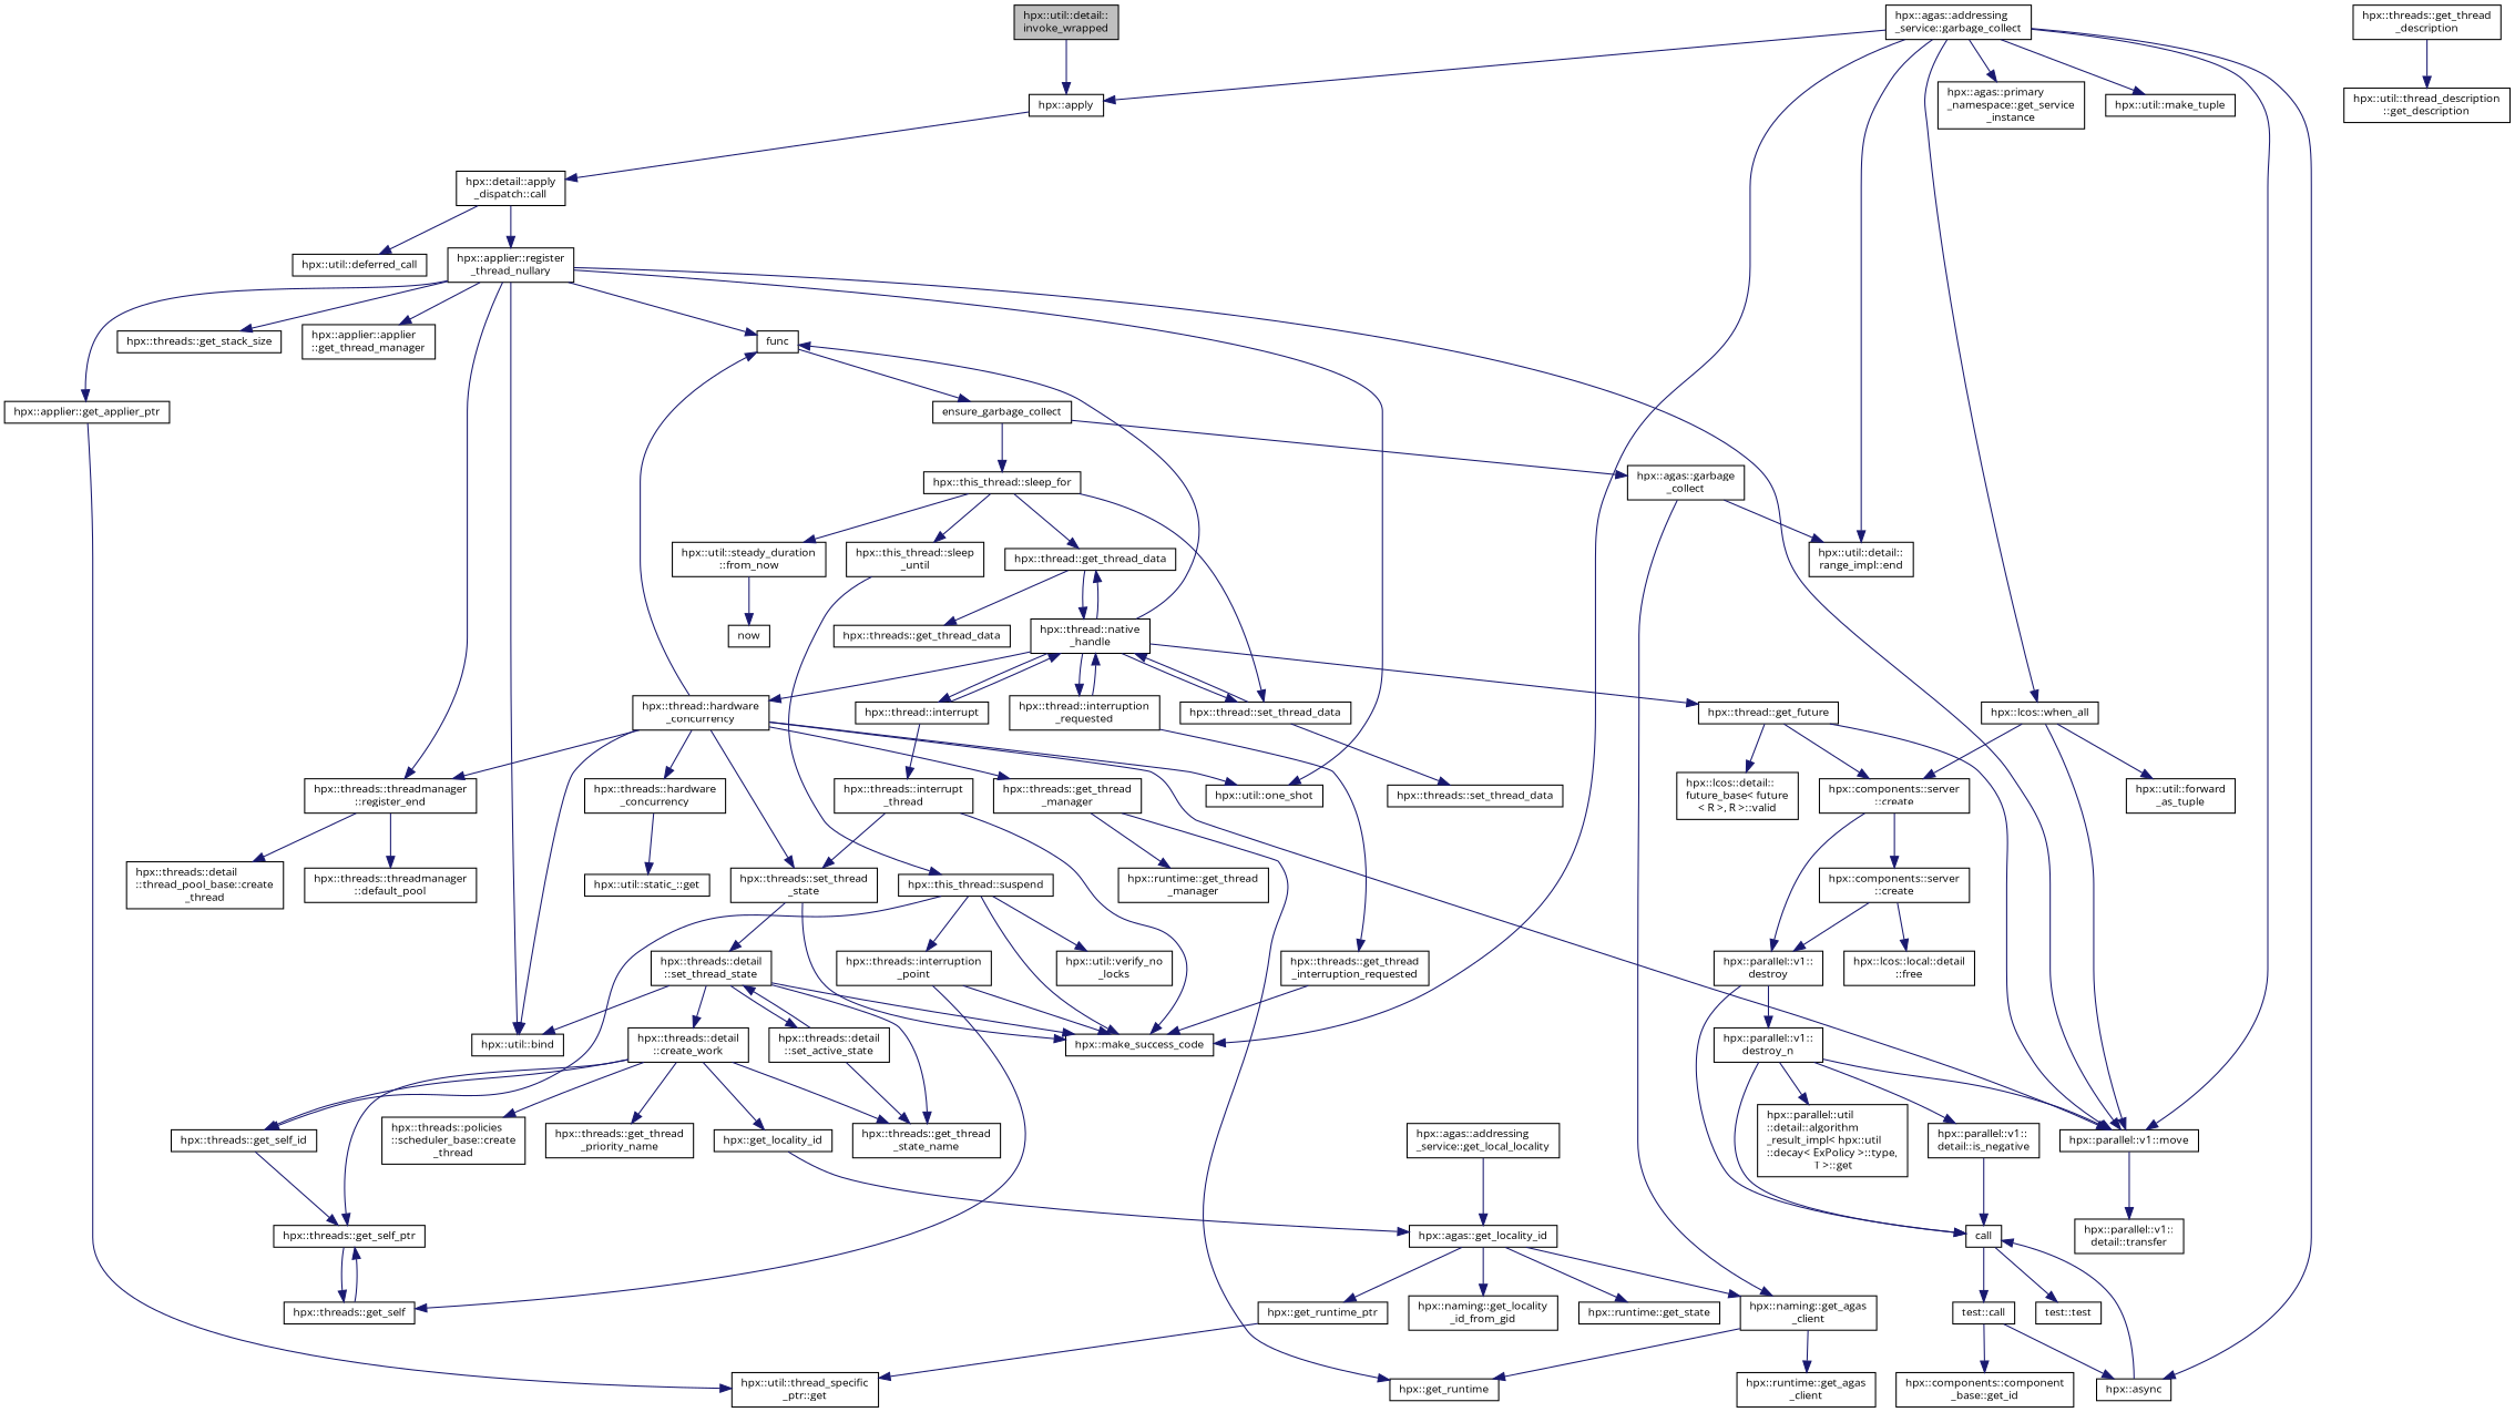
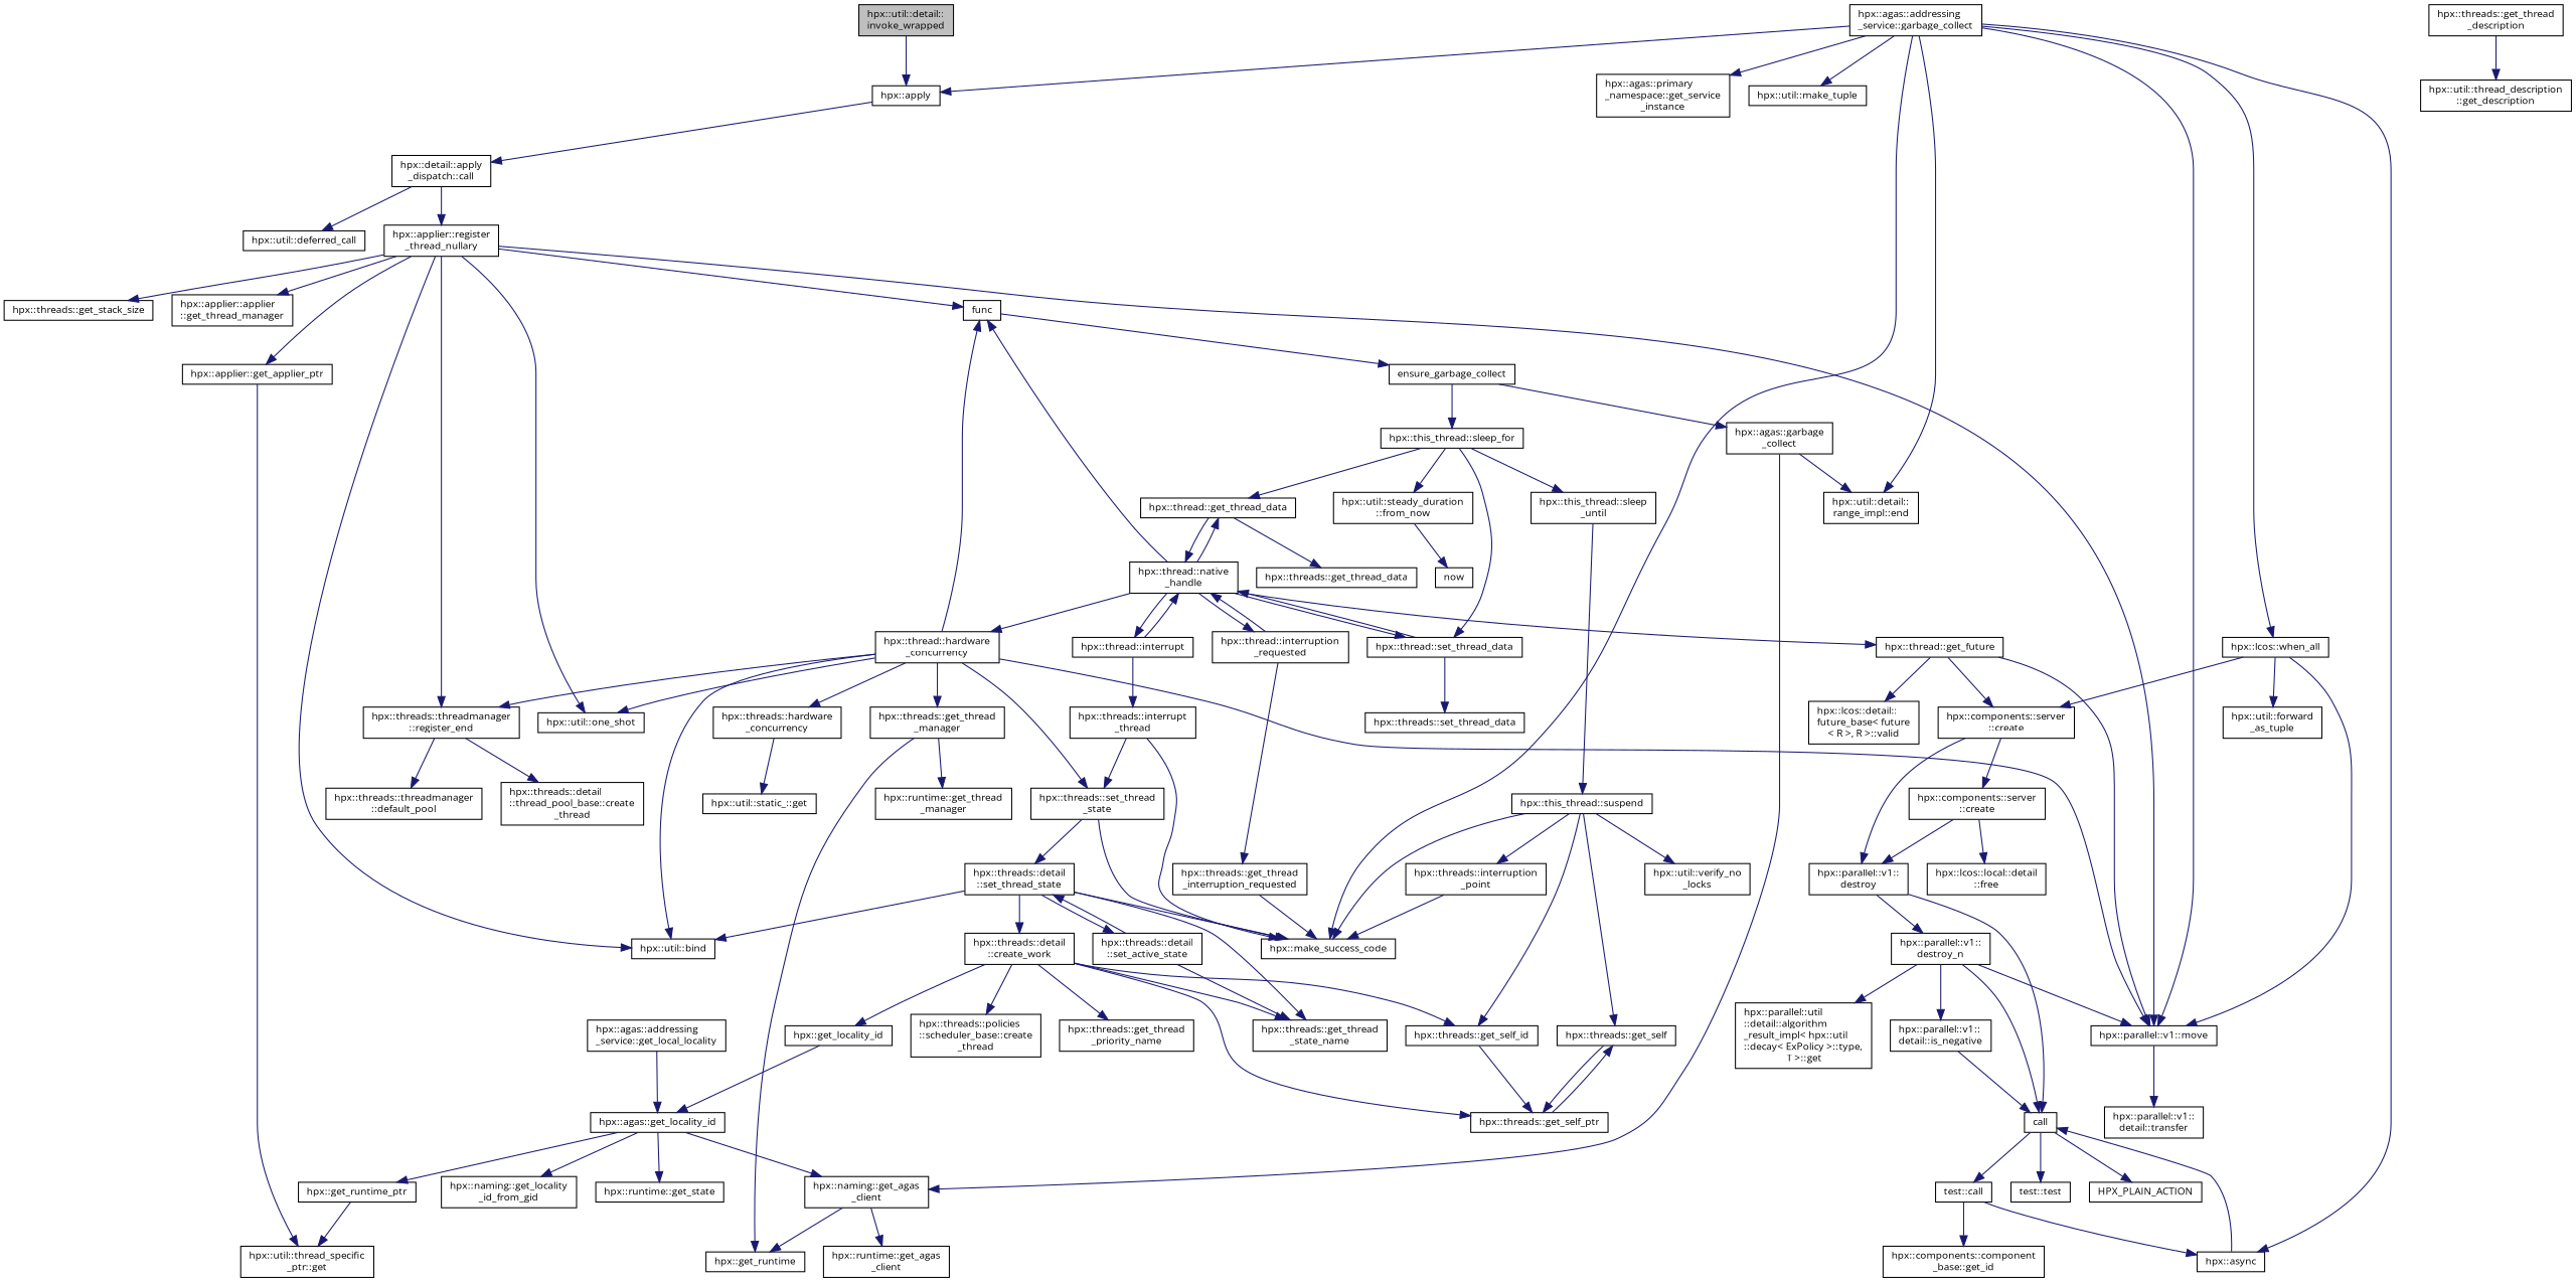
  digraph {
    fontname="Open Sans"
    rankdir=TB
    node [color=black fillcolor=white fontname="Open Sans" fontsize=10 shape=record style=filled]
    edge [color=midnightblue fontname="Open Sans" fontsize=10 labelfontname=Helvetica labelfontsize=10 style=solid]
    n1 [fillcolor=grey75 fontcolor=black height=0.2 label="hpx::util::detail::\linvoke_wrapped" width=0.4]
    n2 [height=0.2 label="hpx::apply" width=0.4]
    n3 [height=0.2 label="hpx::detail::apply\l_dispatch::call" width=0.4]
    n4 [height=0.2 label="hpx::applier::register\l_thread_nullary" width=0.4]
    n5 [height=0.2 label="hpx::util::deferred_call" width=0.4]
    n6 [height=0.2 label="hpx::applier::get_applier_ptr" width=0.4]
    n7 [height=0.2 label=func width=0.4]
    n8 [height=0.2 label="hpx::util::bind" width=0.4]
    n9 [height=0.2 label="hpx::util::one_shot" width=0.4]
    n10 [height=0.2 label="hpx::parallel::v1::move" width=0.4]
    n11 [height=0.2 label="hpx::threads::threadmanager\l::register_end" width=0.4]
    n12 [height=0.2 label="hpx::threads::get_stack_size" width=0.4]
    n13 [height=0.2 label="hpx::applier::applier\l::get_thread_manager" width=0.4]
    n14 [height=0.2 label="hpx::util::thread_specific\l_ptr::get" width=0.4]
    n15 [height=0.2 label=ensure_garbage_collect width=0.4]
    n16 [height=0.2 label="hpx::parallel::v1::\ldetail::transfer" width=0.4]
    n17 [height=0.2 label="hpx::threads::threadmanager\l::default_pool" width=0.4]
    n18 [height=0.2 label="hpx::threads::detail\l::thread_pool_base::create\l_thread" width=0.4]
    n19 [height=0.2 label="hpx::this_thread::sleep_for" width=0.4]
    n20 [height=0.2 label="hpx::agas::garbage\l_collect" width=0.4]
    n21 [height=0.2 label="hpx::this_thread::sleep\l_until" width=0.4]
    n22 [height=0.2 label="hpx::util::steady_duration\l::from_now" width=0.4]
    n23 [height=0.2 label="hpx::thread::get_thread_data" width=0.4]
    n24 [height=0.2 label="hpx::thread::set_thread_data" width=0.4]
    n25 [height=0.2 label="hpx::naming::get_agas\l_client" width=0.4]
    n26 [height=0.2 label="hpx::util::detail::\lrange_impl::end" width=0.4]
    n27 [height=0.2 label="hpx::this_thread::suspend" width=0.4]
    n28 [height=0.2 label=now width=0.4]
    n29 [height=0.2 label="hpx::threads::get_thread_data" width=0.4]
    n30 [height=0.2 label="hpx::thread::native\l_handle" width=0.4]
    n31 [height=0.2 label="hpx::threads::set_thread_data" width=0.4]
    n32 [height=0.2 label="hpx::threads::get_self" width=0.4]
    n33 [height=0.2 label="hpx::threads::get_self_id" width=0.4]
    n34 [height=0.2 label="hpx::threads::interruption\l_point" width=0.4]
    n35 [height=0.2 label="hpx::make_success_code" width=0.4]
    n36 [height=0.2 label="hpx::util::verify_no\l_locks" width=0.4]
    n37 [height=0.2 label="hpx::threads::get_self_ptr" width=0.4]
    n38 [height=0.2 label="hpx::threads::get_thread\l_description" width=0.4]
    n39 [height=0.2 label="hpx::util::thread_description\l::get_description" width=0.4]
    n40 [height=0.2 label="hpx::thread::hardware\l_concurrency" width=0.4]
    n41 [height=0.2 label="hpx::thread::interrupt" width=0.4]
    n42 [height=0.2 label="hpx::thread::interruption\l_requested" width=0.4]
    n43 [height=0.2 label="hpx::thread::get_future" width=0.4]
    n44 [height=0.2 label="hpx::threads::hardware\l_concurrency" width=0.4]
    n45 [height=0.2 label="hpx::threads::get_thread\l_manager" width=0.4]
    n46 [height=0.2 label="hpx::threads::set_thread\l_state" width=0.4]
    n47 [height=0.2 label="hpx::threads::interrupt\l_thread" width=0.4]
    n48 [height=0.2 label="hpx::threads::get_thread\l_interruption_requested" width=0.4]
    n49 [height=0.2 label="hpx::lcos::detail::\lfuture_base\< future\l\< R \>, R \>::valid" width=0.4]
    n50 [height=0.2 label="hpx::components::server\l::create" width=0.4]
    n51 [height=0.2 label="hpx::util::static_::get" width=0.4]
    n52 [height=0.2 label="hpx::get_runtime" width=0.4]
    n53 [height=0.2 label="hpx::runtime::get_thread\l_manager" width=0.4]
    n54 [height=0.2 label="hpx::threads::detail\l::set_thread_state" width=0.4]
    n55 [height=0.2 label="hpx::threads::get_thread\l_state_name" width=0.4]
    n56 [height=0.2 label="hpx::threads::detail\l::set_active_state" width=0.4]
    n57 [height=0.2 label="hpx::threads::detail\l::create_work" width=0.4]
    n58 [height=0.2 label="hpx::threads::get_thread\l_priority_name" width=0.4]
    n59 [height=0.2 label="hpx::get_locality_id" width=0.4]
    n60 [height=0.2 label="hpx::threads::policies\l::scheduler_base::create\l_thread" width=0.4]
    n61 [height=0.2 label="hpx::agas::get_locality_id" width=0.4]
    n62 [height=0.2 label="hpx::get_runtime_ptr" width=0.4]
    n63 [height=0.2 label="hpx::runtime::get_state" width=0.4]
    n64 [height=0.2 label="hpx::naming::get_locality\l_id_from_gid" width=0.4]
    n65 [height=0.2 label="hpx::runtime::get_agas\l_client" width=0.4]
    n66 [height=0.2 label="hpx::agas::addressing\l_service::get_local_locality" width=0.4]
    n67 [height=0.2 label="hpx::components::server\l::create" width=0.4]
    n68 [height=0.2 label="hpx::parallel::v1::\ldestroy" width=0.4]
    n69 [height=0.2 label="hpx::lcos::local::detail\l::free" width=0.4]
    n70 [height=0.2 label=call width=0.4]
    n71 [height=0.2 label="hpx::parallel::v1::\ldestroy_n" width=0.4]
    n72 [height=0.2 label="test::test" width=0.4]
+   n73 [height=0.2 label=HPX_PLAIN_ACTION width=0.4]
    n74 [height=0.2 label="test::call" width=0.4]
    n75 [height=0.2 label="hpx::parallel::v1::\ldetail::is_negative" width=0.4]
    n76 [height=0.2 label="hpx::parallel::util\l::detail::algorithm\l_result_impl\< hpx::util\l::decay\< ExPolicy \>::type,\l T \>::get" width=0.4]
    n77 [height=0.2 label="hpx::async" width=0.4]
    n78 [height=0.2 label="hpx::components::component\l_base::get_id" width=0.4]
    n79 [height=0.2 label="hpx::agas::addressing\l_service::garbage_collect" width=0.4]
    n80 [height=0.2 label="hpx::agas::primary\l_namespace::get_service\l_instance" width=0.4]
    n81 [height=0.2 label="hpx::util::make_tuple" width=0.4]
    n82 [height=0.2 label="hpx::lcos::when_all" width=0.4]
    n83 [height=0.2 label="hpx::util::forward\l_as_tuple" width=0.4]
    n1 -> n2
    n2 -> n3
    n3 -> n4
    n3 -> n5
    n4 -> n6
    n4 -> n7
    n4 -> n8
    n4 -> n9
    n4 -> n10
    n4 -> n11
    n4 -> n12
    n4 -> n13
    n6 -> n14
    n7 -> n15
    n10 -> n16
    n11 -> n17
    n11 -> n18
    n15 -> n19
    n15 -> n20
    n19 -> n21
    n19 -> n22
    n19 -> n23
    n19 -> n24
    n20 -> n25
    n20 -> n26
    n21 -> n27
    n22 -> n28
    n23 -> n29
    n23 -> n30
    n24 -> n30
    n24 -> n31
    n25 -> n52
    n25 -> n65
-   n34 -> n32
+   n27 -> n32
    n27 -> n33
    n27 -> n34
    n27 -> n35
    n27 -> n36
    n30 -> n7
    n30 -> n23
    n30 -> n24
    n30 -> n40
    n30 -> n41
    n30 -> n42
    n30 -> n43
    n32 -> n37
    n33 -> n37
    n34 -> n35
    n37 -> n32
    n38 -> n39
    n40 -> n7
    n40 -> n8
    n40 -> n9
    n40 -> n10
    n40 -> n11
    n40 -> n44
    n40 -> n45
    n40 -> n46
    n41 -> n30
    n41 -> n47
    n42 -> n30
    n42 -> n48
    n43 -> n10
    n43 -> n49
    n43 -> n50
    n44 -> n51
    n45 -> n52
    n45 -> n53
    n46 -> n35
    n46 -> n54
    n47 -> n35
    n47 -> n46
    n48 -> n35
    n50 -> n67
    n50 -> n68
    n54 -> n8
    n54 -> n35
    n54 -> n55
    n54 -> n56
    n54 -> n57
    n56 -> n54
    n56 -> n55
    n57 -> n33
    n57 -> n37
    n57 -> n55
    n57 -> n58
    n57 -> n59
    n57 -> n60
    n59 -> n61
    n61 -> n25
    n61 -> n62
    n61 -> n63
    n61 -> n64
    n62 -> n14
    n66 -> n61
    n67 -> n68
    n67 -> n69
    n68 -> n70
    n68 -> n71
    n70 -> n72
+   n70 -> n73
    n70 -> n74
    n71 -> n10
    n71 -> n70
    n71 -> n75
    n71 -> n76
    n74 -> n77
    n74 -> n78
    n75 -> n70
    n77 -> n70
    n79 -> n2
    n79 -> n10
    n79 -> n26
    n79 -> n35
    n79 -> n77
    n79 -> n80
    n79 -> n81
    n79 -> n82
    n82 -> n10
    n82 -> n50
    n82 -> n83
  }
